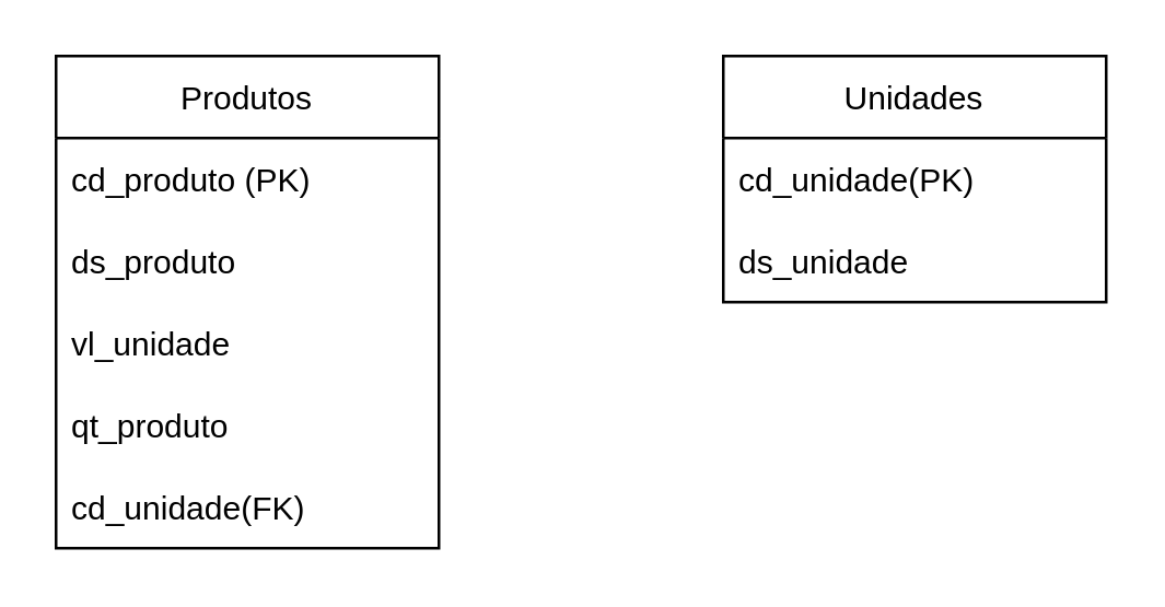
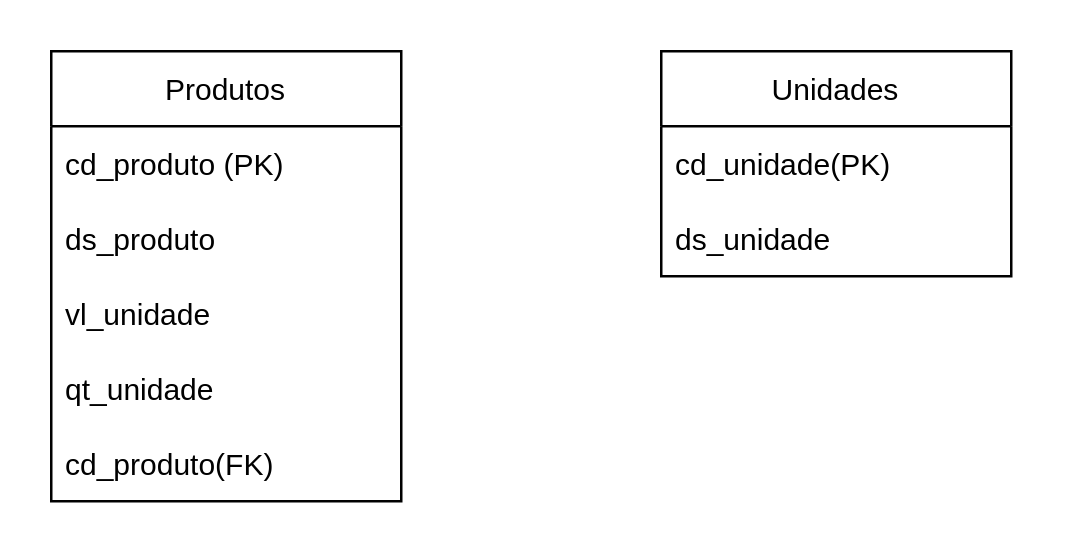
  <mxCell id="0" />
  <mxCell id="1" parent="0" />
  <mxCell id="2" value="Produtos" style="swimlane;fontStyle=0;childLayout=stackLayout;horizontal=1;startSize=30;horizontalStack=0;resizeParent=1;resizeParentMax=0;resizeLast=0;collapsible=1;marginBottom=0;" vertex="1" parent="1"><mxGeometry x="20" y="20" width="140" height="180" as="geometry" /></mxCell>
  <mxCell id="3" value="cd_produto (PK)" style="text;strokeColor=none;fillColor=none;align=left;verticalAlign=middle;spacingLeft=4;spacingRight=4;overflow=hidden;points=[[0,0.5],[1,0.5]];portConstraint=eastwest;rotatable=0;" vertex="1" parent="2"><mxGeometry y="30" width="140" height="30" as="geometry" /></mxCell>
  <mxCell id="4" value="ds_produto" style="text;strokeColor=none;fillColor=none;align=left;verticalAlign=middle;spacingLeft=4;spacingRight=4;overflow=hidden;points=[[0,0.5],[1,0.5]];portConstraint=eastwest;rotatable=0;" vertex="1" parent="2"><mxGeometry y="60" width="140" height="30" as="geometry" /></mxCell>
  <mxCell id="5" value="vl_unidade" style="text;strokeColor=none;fillColor=none;align=left;verticalAlign=middle;spacingLeft=4;spacingRight=4;overflow=hidden;points=[[0,0.5],[1,0.5]];portConstraint=eastwest;rotatable=0;" vertex="1" parent="2"><mxGeometry y="90" width="140" height="30" as="geometry" /></mxCell>
- <mxCell id="6" value="qt_produto" style="text;strokeColor=none;fillColor=none;align=left;verticalAlign=middle;spacingLeft=4;spacingRight=4;overflow=hidden;points=[[0,0.5],[1,0.5]];portConstraint=eastwest;rotatable=0;" vertex="1" parent="2"><mxGeometry y="120" width="140" height="30" as="geometry" /></mxCell>
- <mxCell id="7" value="cd_unidade(FK)" style="text;strokeColor=none;fillColor=none;align=left;verticalAlign=middle;spacingLeft=4;spacingRight=4;overflow=hidden;points=[[0,0.5],[1,0.5]];portConstraint=eastwest;rotatable=0;" vertex="1" parent="2"><mxGeometry y="150" width="140" height="30" as="geometry" /></mxCell>
+ <mxCell id="6" value="qt_unidade" style="text;strokeColor=none;fillColor=none;align=left;verticalAlign=middle;spacingLeft=4;spacingRight=4;overflow=hidden;points=[[0,0.5],[1,0.5]];portConstraint=eastwest;rotatable=0;" vertex="1" parent="2"><mxGeometry y="120" width="140" height="30" as="geometry" /></mxCell>
+ <mxCell id="7" value="cd_produto(FK)" style="text;strokeColor=none;fillColor=none;align=left;verticalAlign=middle;spacingLeft=4;spacingRight=4;overflow=hidden;points=[[0,0.5],[1,0.5]];portConstraint=eastwest;rotatable=0;" vertex="1" parent="2"><mxGeometry y="150" width="140" height="30" as="geometry" /></mxCell>
  <mxCell id="8" value="Unidades" style="swimlane;fontStyle=0;childLayout=stackLayout;horizontal=1;startSize=30;horizontalStack=0;resizeParent=1;resizeParentMax=0;resizeLast=0;collapsible=1;marginBottom=0;" vertex="1" parent="1"><mxGeometry x="264" y="20" width="140" height="90" as="geometry" /></mxCell>
  <mxCell id="9" value="cd_unidade(PK)" style="text;strokeColor=none;fillColor=none;align=left;verticalAlign=middle;spacingLeft=4;spacingRight=4;overflow=hidden;points=[[0,0.5],[1,0.5]];portConstraint=eastwest;rotatable=0;" vertex="1" parent="8"><mxGeometry y="30" width="140" height="30" as="geometry" /></mxCell>
  <mxCell id="10" value="ds_unidade" style="text;strokeColor=none;fillColor=none;align=left;verticalAlign=middle;spacingLeft=4;spacingRight=4;overflow=hidden;points=[[0,0.5],[1,0.5]];portConstraint=eastwest;rotatable=0;" vertex="1" parent="8"><mxGeometry y="60" width="140" height="30" as="geometry" /></mxCell>
